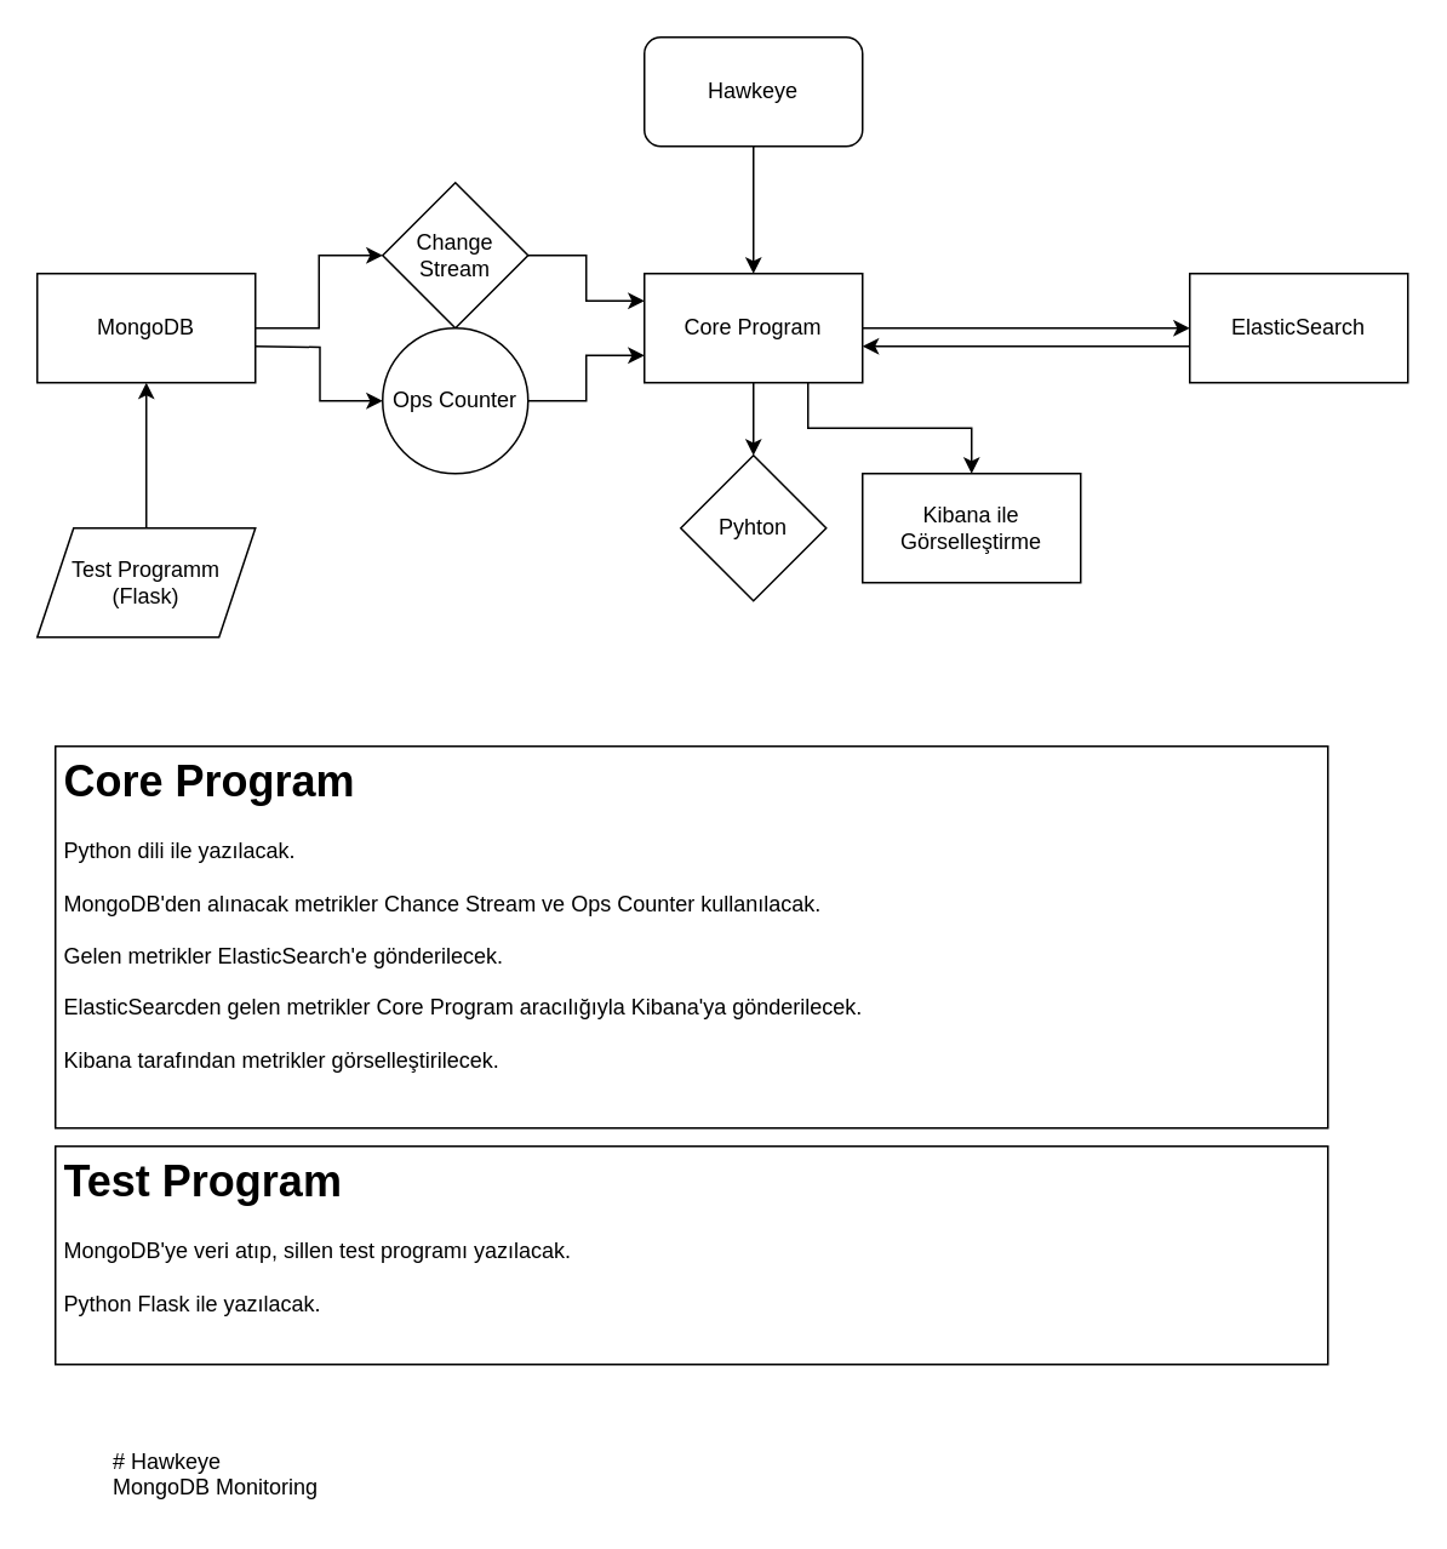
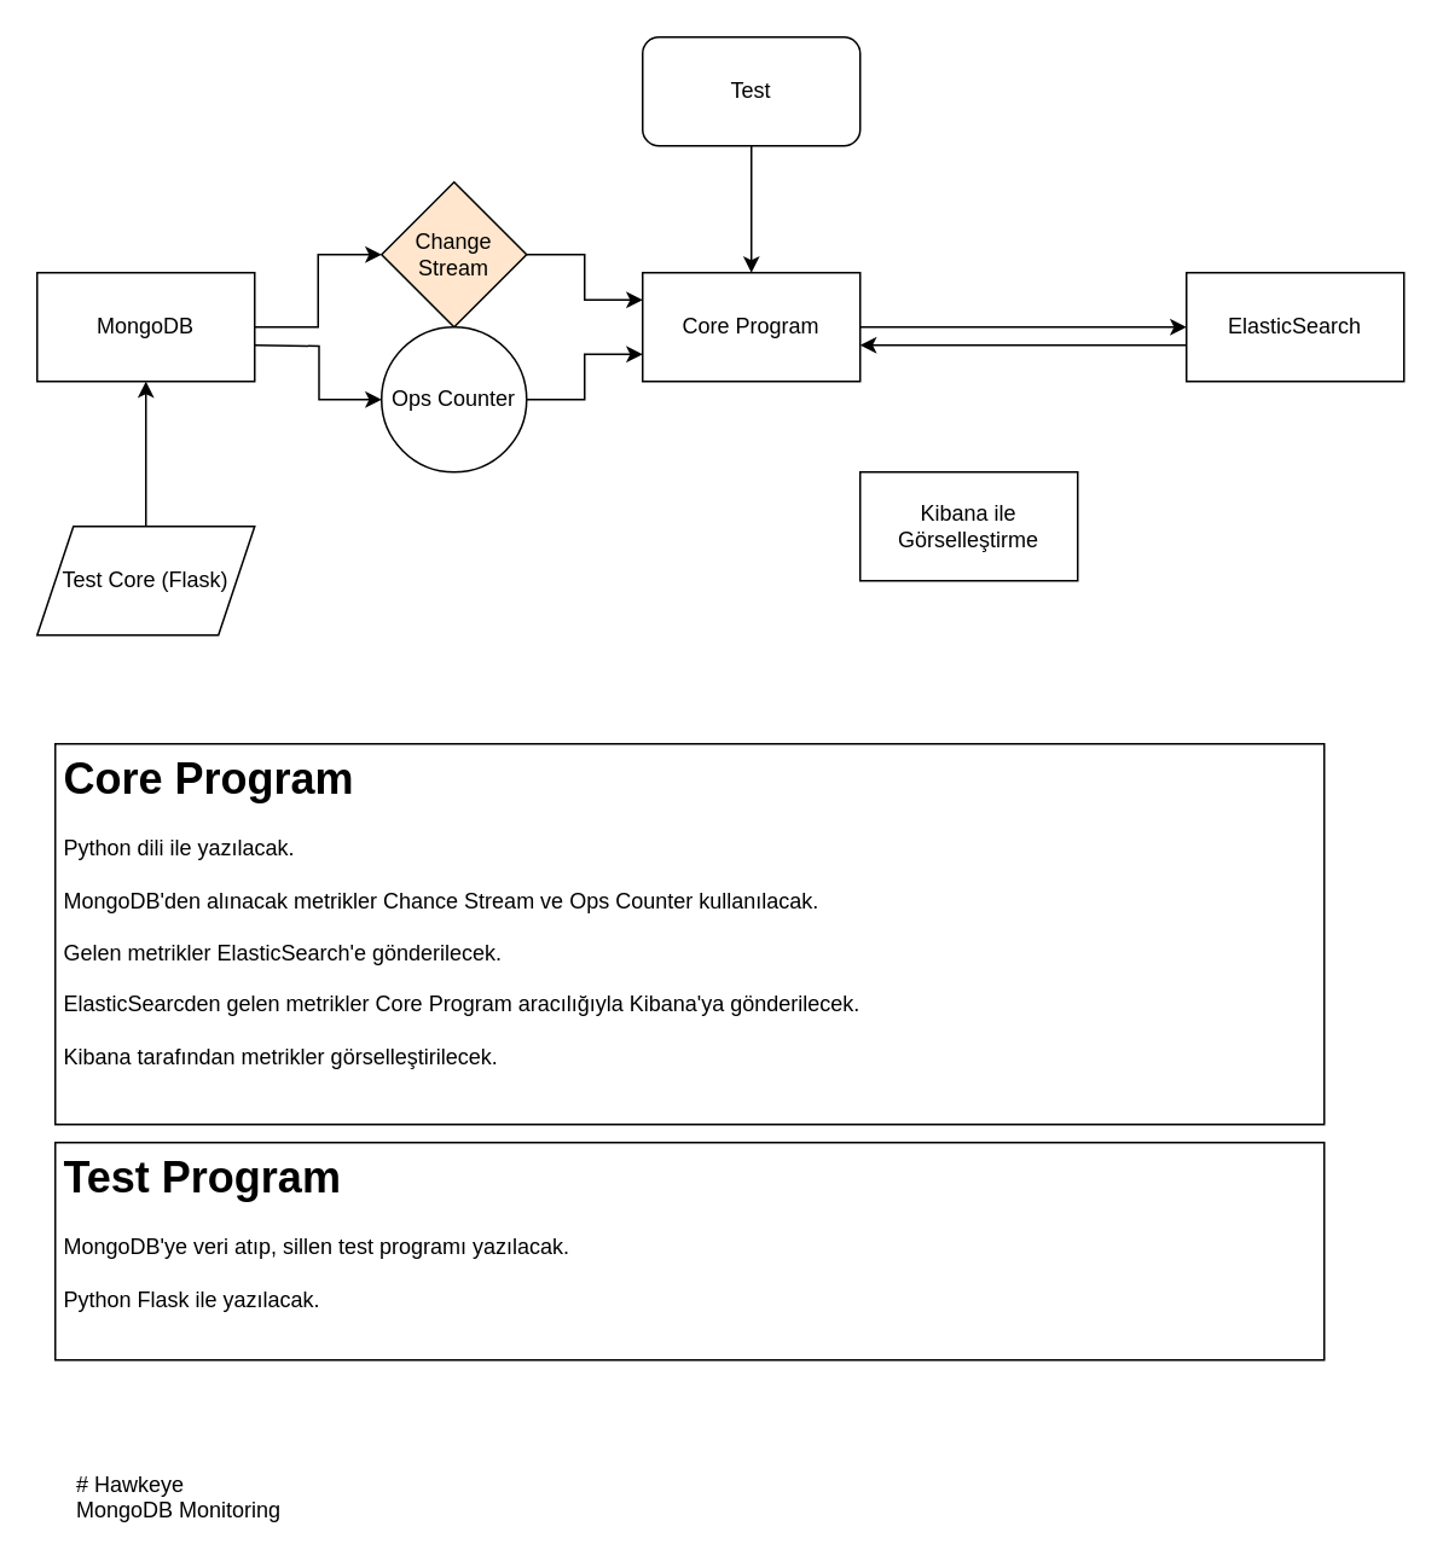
  <mxCell id="0" />
  <mxCell id="1" parent="0" />
  <mxCell id="2" style="edgeStyle=orthogonalEdgeStyle;rounded=0;orthogonalLoop=1;jettySize=auto;html=1;entryX=0.5;entryY=0;entryDx=0;entryDy=0;" edge="1" parent="1" source="3" target="10"><mxGeometry relative="1" as="geometry" /></mxCell>
- <mxCell id="3" value="Hawkeye" style="rounded=1;whiteSpace=wrap;html=1;" vertex="1" parent="1"><mxGeometry x="354" y="20" width="120" height="60" as="geometry" /></mxCell>
+ <mxCell id="3" value="Test" style="rounded=1;whiteSpace=wrap;html=1;" vertex="1" parent="1"><mxGeometry x="354" y="20" width="120" height="60" as="geometry" /></mxCell>
  <mxCell id="4" style="edgeStyle=orthogonalEdgeStyle;rounded=0;orthogonalLoop=1;jettySize=auto;html=1;entryX=0;entryY=0.5;entryDx=0;entryDy=0;" edge="1" parent="1" source="6" target="15"><mxGeometry relative="1" as="geometry" /></mxCell>
  <mxCell id="5" style="edgeStyle=orthogonalEdgeStyle;rounded=0;orthogonalLoop=1;jettySize=auto;html=1;entryX=0;entryY=0.5;entryDx=0;entryDy=0;" edge="1" parent="1" target="20"><mxGeometry relative="1" as="geometry"><mxPoint x="140" y="190" as="sourcePoint" /></mxGeometry></mxCell>
  <mxCell id="6" value="MongoDB" style="rounded=0;whiteSpace=wrap;html=1;" vertex="1" parent="1"><mxGeometry x="20" y="150" width="120" height="60" as="geometry" /></mxCell>
  <mxCell id="7" style="edgeStyle=orthogonalEdgeStyle;rounded=0;orthogonalLoop=1;jettySize=auto;html=1;entryX=0;entryY=0.5;entryDx=0;entryDy=0;" edge="1" parent="1" source="10" target="12"><mxGeometry relative="1" as="geometry" /></mxCell>
- <mxCell id="8" value="" style="edgeStyle=orthogonalEdgeStyle;rounded=0;orthogonalLoop=1;jettySize=auto;html=1;exitX=0.5;exitY=1;exitDx=0;exitDy=0;" edge="1" parent="1" source="10" target="13"><mxGeometry relative="1" as="geometry" /></mxCell>
- <mxCell id="9" style="edgeStyle=orthogonalEdgeStyle;rounded=0;orthogonalLoop=1;jettySize=auto;html=1;entryX=0.5;entryY=0;entryDx=0;entryDy=0;exitX=0.75;exitY=1;exitDx=0;exitDy=0;" edge="1" parent="1" source="10" target="16"><mxGeometry relative="1" as="geometry" /></mxCell>
  <mxCell id="10" value="Core Program" style="rounded=0;whiteSpace=wrap;html=1;" vertex="1" parent="1"><mxGeometry x="354" y="150" width="120" height="60" as="geometry" /></mxCell>
  <mxCell id="11" style="edgeStyle=orthogonalEdgeStyle;rounded=0;orthogonalLoop=1;jettySize=auto;html=1;" edge="1" parent="1" source="12"><mxGeometry relative="1" as="geometry"><mxPoint x="474" y="190" as="targetPoint" /><Array as="points"><mxPoint x="474" y="190" /></Array></mxGeometry></mxCell>
  <mxCell id="12" value="ElasticSearch" style="rounded=0;whiteSpace=wrap;html=1;" vertex="1" parent="1"><mxGeometry x="654" y="150" width="120" height="60" as="geometry" /></mxCell>
- <mxCell id="13" value="Pyhton" style="rhombus;whiteSpace=wrap;html=1;rounded=0;" vertex="1" parent="1"><mxGeometry x="374" y="250" width="80" height="80" as="geometry" /></mxCell>
  <mxCell id="14" style="edgeStyle=orthogonalEdgeStyle;rounded=0;orthogonalLoop=1;jettySize=auto;html=1;entryX=0;entryY=0.25;entryDx=0;entryDy=0;" edge="1" parent="1" source="15" target="10"><mxGeometry relative="1" as="geometry"><mxPoint x="350" y="170" as="targetPoint" /></mxGeometry></mxCell>
- <mxCell id="15" value="Change Stream" style="rhombus;whiteSpace=wrap;html=1;rounded=0;" vertex="1" parent="1"><mxGeometry x="210" y="100" width="80" height="80" as="geometry" /></mxCell>
+ <mxCell id="15" value="Change Stream" style="rhombus;whiteSpace=wrap;html=1;rounded=0;fillColor=#ffe6cc;" vertex="1" parent="1"><mxGeometry x="210" y="100" width="80" height="80" as="geometry" /></mxCell>
  <mxCell id="16" value="Kibana ile Görselleştirme" style="rounded=0;whiteSpace=wrap;html=1;" vertex="1" parent="1"><mxGeometry x="474" y="260" width="120" height="60" as="geometry" /></mxCell>
  <mxCell id="17" style="edgeStyle=orthogonalEdgeStyle;rounded=0;orthogonalLoop=1;jettySize=auto;html=1;entryX=0.5;entryY=1;entryDx=0;entryDy=0;" edge="1" parent="1" source="18" target="6"><mxGeometry relative="1" as="geometry"><mxPoint x="80" y="220" as="targetPoint" /></mxGeometry></mxCell>
- <mxCell id="18" value="&lt;span style=&quot;&quot;&gt;Test Programm (Flask)&lt;/span&gt;" style="shape=parallelogram;perimeter=parallelogramPerimeter;whiteSpace=wrap;html=1;fixedSize=1;" vertex="1" parent="1"><mxGeometry x="20" y="290" width="120" height="60" as="geometry" /></mxCell>
+ <mxCell id="18" value="&lt;span style=&quot;&quot;&gt;Test Core (Flask)&lt;/span&gt;" style="shape=parallelogram;perimeter=parallelogramPerimeter;whiteSpace=wrap;html=1;fixedSize=1;" vertex="1" parent="1"><mxGeometry x="20" y="290" width="120" height="60" as="geometry" /></mxCell>
  <mxCell id="19" style="edgeStyle=orthogonalEdgeStyle;rounded=0;orthogonalLoop=1;jettySize=auto;html=1;entryX=0;entryY=0.75;entryDx=0;entryDy=0;" edge="1" parent="1" source="20" target="10"><mxGeometry relative="1" as="geometry" /></mxCell>
  <mxCell id="20" value="Ops Counter" style="ellipse;whiteSpace=wrap;html=1;" vertex="1" parent="1"><mxGeometry x="210" y="180" width="80" height="80" as="geometry" /></mxCell>
  <mxCell id="21" value="" style="rounded=0;whiteSpace=wrap;html=1;" vertex="1" parent="1"><mxGeometry x="30" y="410" width="700" height="210" as="geometry" /></mxCell>
  <mxCell id="22" value="&lt;h1&gt;Core Program&lt;/h1&gt;&lt;div&gt;Python dili ile yazılacak.&lt;/div&gt;&lt;div&gt;&lt;br&gt;&lt;/div&gt;&lt;div&gt;MongoDB'den alınacak metrikler Chance Stream ve Ops Counter kullanılacak.&lt;/div&gt;&lt;div&gt;&lt;br&gt;&lt;/div&gt;&lt;div&gt;Gelen metrikler ElasticSearch'e gönderilecek.&lt;/div&gt;&lt;div&gt;&lt;br&gt;&lt;/div&gt;&lt;div&gt;ElasticSearcden gelen metrikler Core Program aracılığıyla Kibana'ya gönderilecek.&lt;/div&gt;&lt;div&gt;&lt;br&gt;&lt;/div&gt;&lt;div&gt;Kibana tarafından metrikler görselleştirilecek.&lt;/div&gt;&lt;div&gt;&lt;br&gt;&lt;/div&gt;" style="text;html=1;strokeColor=none;fillColor=none;spacing=5;spacingTop=-20;whiteSpace=wrap;overflow=hidden;rounded=0;" vertex="1" parent="1"><mxGeometry x="30" y="410" width="700" height="210" as="geometry" /></mxCell>
  <mxCell id="23" value="" style="rounded=0;whiteSpace=wrap;html=1;" vertex="1" parent="1"><mxGeometry x="30" y="630" width="700" height="120" as="geometry" /></mxCell>
  <mxCell id="24" value="&lt;h1&gt;Test Program&lt;/h1&gt;&lt;div&gt;MongoDB'ye veri atıp, sillen test programı yazılacak.&lt;/div&gt;&lt;div&gt;&lt;br&gt;&lt;/div&gt;&lt;div&gt;Python Flask ile yazılacak.&lt;/div&gt;" style="text;html=1;strokeColor=none;fillColor=none;spacing=5;spacingTop=-20;whiteSpace=wrap;overflow=hidden;rounded=0;shadow=0;" vertex="1" parent="1"><mxGeometry x="30" y="630" width="700" height="120" as="geometry" /></mxCell>
- <mxCell id="25" value="# Hawkeye&#10;MongoDB Monitoring" style="text;whiteSpace=wrap;html=1;" vertex="1" parent="1"><mxGeometry x="60" y="790" width="140" height="40" as="geometry" /></mxCell>
+ <mxCell id="25" value="# Hawkeye&#10;MongoDB Monitoring" style="text;whiteSpace=wrap;html=1;" vertex="1" parent="1"><mxGeometry x="40" y="805" width="140" height="40" as="geometry" /></mxCell>
